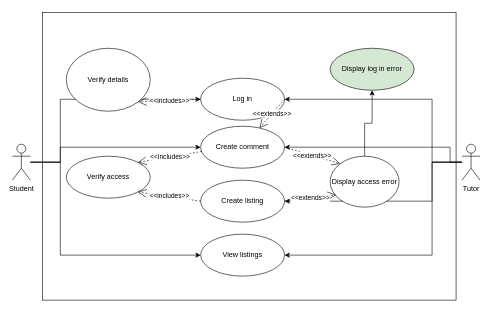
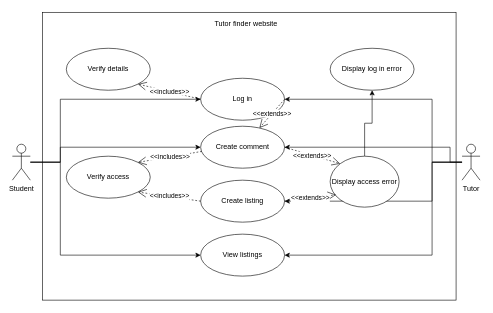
  <mxCell id="0" />
  <mxCell id="1" parent="0" />
  <mxCell id="2" value="" style="html=1;" vertex="1" parent="1"><mxGeometry x="70" y="20" width="690" height="480" as="geometry" /></mxCell>
  <mxCell id="3" style="edgeStyle=orthogonalEdgeStyle;rounded=0;orthogonalLoop=1;jettySize=auto;html=1;entryX=0;entryY=0.5;entryDx=0;entryDy=0;" edge="1" parent="1" source="6" target="12"><mxGeometry relative="1" as="geometry"><Array as="points"><mxPoint x="100" y="270" /><mxPoint x="100" y="165" /></Array></mxGeometry></mxCell>
  <mxCell id="4" style="edgeStyle=orthogonalEdgeStyle;rounded=0;orthogonalLoop=1;jettySize=auto;html=1;entryX=0;entryY=0.5;entryDx=0;entryDy=0;" edge="1" parent="1" source="6" target="14"><mxGeometry relative="1" as="geometry"><Array as="points"><mxPoint x="100" y="270" /><mxPoint x="100" y="245" /></Array></mxGeometry></mxCell>
  <mxCell id="5" style="edgeStyle=orthogonalEdgeStyle;rounded=0;orthogonalLoop=1;jettySize=auto;html=1;entryX=0;entryY=0.5;entryDx=0;entryDy=0;" edge="1" parent="1" source="6" target="27"><mxGeometry relative="1" as="geometry"><Array as="points"><mxPoint x="100" y="270" /><mxPoint x="100" y="425" /></Array></mxGeometry></mxCell>
  <mxCell id="6" value="Student" style="shape=umlActor;verticalLabelPosition=bottom;verticalAlign=top;html=1;" vertex="1" parent="1"><mxGeometry x="20" y="240" width="30" height="60" as="geometry" /></mxCell>
  <mxCell id="7" style="edgeStyle=orthogonalEdgeStyle;rounded=0;orthogonalLoop=1;jettySize=auto;html=1;entryX=1;entryY=0.5;entryDx=0;entryDy=0;" edge="1" parent="1" source="11" target="12"><mxGeometry relative="1" as="geometry"><Array as="points"><mxPoint x="720" y="270" /><mxPoint x="720" y="165" /></Array></mxGeometry></mxCell>
  <mxCell id="8" style="edgeStyle=orthogonalEdgeStyle;rounded=0;orthogonalLoop=1;jettySize=auto;html=1;entryX=1;entryY=0.5;entryDx=0;entryDy=0;" edge="1" parent="1" source="11" target="15"><mxGeometry relative="1" as="geometry"><Array as="points"><mxPoint x="720" y="270" /><mxPoint x="720" y="335" /></Array></mxGeometry></mxCell>
  <mxCell id="9" style="edgeStyle=orthogonalEdgeStyle;rounded=0;orthogonalLoop=1;jettySize=auto;html=1;entryX=1;entryY=0.5;entryDx=0;entryDy=0;" edge="1" parent="1" source="11" target="27"><mxGeometry relative="1" as="geometry"><Array as="points"><mxPoint x="720" y="270" /><mxPoint x="720" y="425" /></Array></mxGeometry></mxCell>
  <mxCell id="10" style="edgeStyle=orthogonalEdgeStyle;rounded=0;orthogonalLoop=1;jettySize=auto;html=1;entryX=1;entryY=0.5;entryDx=0;entryDy=0;" edge="1" parent="1" target="14"><mxGeometry relative="1" as="geometry"><mxPoint x="770" y="270" as="sourcePoint" /><Array as="points"><mxPoint x="750" y="270" /><mxPoint x="750" y="245" /></Array></mxGeometry></mxCell>
  <mxCell id="11" value="Tutor" style="shape=umlActor;verticalLabelPosition=bottom;verticalAlign=top;html=1;" vertex="1" parent="1"><mxGeometry x="770" y="240" width="30" height="60" as="geometry" /></mxCell>
  <mxCell id="12" value="Log in" style="ellipse;whiteSpace=wrap;html=1;" vertex="1" parent="1"><mxGeometry x="334" y="130" width="140" height="70" as="geometry" /></mxCell>
+ <mxCell id="13" value="Tutor finder website" style="text;html=1;strokeColor=none;fillColor=none;align=center;verticalAlign=middle;whiteSpace=wrap;rounded=0;" vertex="1" parent="1"><mxGeometry x="345" y="30" width="130" height="20" as="geometry" /></mxCell>
  <mxCell id="14" value="Create comment" style="ellipse;whiteSpace=wrap;html=1;" vertex="1" parent="1"><mxGeometry x="334" y="210" width="140" height="70" as="geometry" /></mxCell>
  <mxCell id="15" value="Create listing" style="ellipse;whiteSpace=wrap;html=1;" vertex="1" parent="1"><mxGeometry x="334" y="300" width="140" height="70" as="geometry" /></mxCell>
- <mxCell id="16" value="Verify details" style="ellipse;whiteSpace=wrap;html=1;" vertex="1" parent="1"><mxGeometry x="110" y="80" width="140" height="105" as="geometry" /></mxCell>
- <mxCell id="17" value="Display log in error" style="ellipse;whiteSpace=wrap;html=1;fillColor=#d5e8d4;" vertex="1" parent="1"><mxGeometry x="550" y="80" width="140" height="70" as="geometry" /></mxCell>
+ <mxCell id="16" value="Verify details" style="ellipse;whiteSpace=wrap;html=1;" vertex="1" parent="1"><mxGeometry x="110" y="80" width="140" height="70" as="geometry" /></mxCell>
+ <mxCell id="17" value="Display log in error" style="ellipse;whiteSpace=wrap;html=1;" vertex="1" parent="1"><mxGeometry x="550" y="80" width="140" height="70" as="geometry" /></mxCell>
  <mxCell id="18" value="&amp;lt;&amp;lt;includes&amp;gt;&amp;gt;" style="endArrow=open;endSize=12;dashed=1;html=1;exitX=0;exitY=0.5;exitDx=0;exitDy=0;entryX=1;entryY=1;entryDx=0;entryDy=0;" edge="1" parent="1" source="12" target="16"><mxGeometry width="160" relative="1" as="geometry"><mxPoint x="280" y="110" as="sourcePoint" /><mxPoint x="440" y="110" as="targetPoint" /></mxGeometry></mxCell>
  <mxCell id="19" value="&amp;lt;&amp;lt;extends&amp;gt;&amp;gt;" style="endArrow=open;endSize=12;dashed=1;html=1;exitX=1;exitY=0.5;exitDx=0;exitDy=0;" edge="1" parent="1" source="12" target="14"><mxGeometry width="160" relative="1" as="geometry"><mxPoint x="282.02" y="120.02" as="sourcePoint" /><mxPoint x="380" y="105" as="targetPoint" /></mxGeometry></mxCell>
  <mxCell id="20" value="" style="edgeStyle=orthogonalEdgeStyle;rounded=0;orthogonalLoop=1;jettySize=auto;html=1;" edge="1" parent="1" source="21" target="17"><mxGeometry relative="1" as="geometry" /></mxCell>
  <mxCell id="21" value="Display access error" style="ellipse;whiteSpace=wrap;html=1;" vertex="1" parent="1"><mxGeometry x="550" y="260" width="115" height="85" as="geometry" /></mxCell>
  <mxCell id="22" value="Verify access" style="ellipse;whiteSpace=wrap;html=1;" vertex="1" parent="1"><mxGeometry x="110" y="260" width="140" height="70" as="geometry" /></mxCell>
  <mxCell id="23" value="&amp;lt;&amp;lt;includes&amp;gt;&amp;gt;" style="endArrow=open;endSize=12;dashed=1;html=1;exitX=0.014;exitY=0.6;exitDx=0;exitDy=0;exitPerimeter=0;entryX=1;entryY=0;entryDx=0;entryDy=0;" edge="1" parent="1" source="14" target="22"><mxGeometry width="160" relative="1" as="geometry"><mxPoint x="352.96" y="153.02" as="sourcePoint" /><mxPoint x="229.497" y="129.749" as="targetPoint" /></mxGeometry></mxCell>
  <mxCell id="24" value="&amp;lt;&amp;lt;includes&amp;gt;&amp;gt;" style="endArrow=open;endSize=12;dashed=1;html=1;exitX=0;exitY=0.5;exitDx=0;exitDy=0;entryX=1;entryY=1;entryDx=0;entryDy=0;" edge="1" parent="1" source="15" target="22"><mxGeometry width="160" relative="1" as="geometry"><mxPoint x="362.96" y="163.02" as="sourcePoint" /><mxPoint x="239.497" y="139.749" as="targetPoint" /></mxGeometry></mxCell>
  <mxCell id="25" value="&amp;lt;&amp;lt;extends&amp;gt;&amp;gt;" style="endArrow=open;endSize=12;dashed=1;html=1;entryX=0;entryY=0;entryDx=0;entryDy=0;exitX=1;exitY=0.5;exitDx=0;exitDy=0;" edge="1" parent="1" source="14" target="21"><mxGeometry width="160" relative="1" as="geometry"><mxPoint x="463.497" y="150.251" as="sourcePoint" /><mxPoint x="540" y="115" as="targetPoint" /></mxGeometry></mxCell>
  <mxCell id="26" value="&amp;lt;&amp;lt;extends&amp;gt;&amp;gt;" style="endArrow=open;endSize=12;dashed=1;html=1;entryX=0.086;entryY=0.757;entryDx=0;entryDy=0;exitX=1;exitY=0.5;exitDx=0;exitDy=0;entryPerimeter=0;" edge="1" parent="1" source="15" target="21"><mxGeometry width="160" relative="1" as="geometry"><mxPoint x="473.497" y="160.251" as="sourcePoint" /><mxPoint x="550" y="125" as="targetPoint" /></mxGeometry></mxCell>
  <mxCell id="27" value="View listings" style="ellipse;whiteSpace=wrap;html=1;" vertex="1" parent="1"><mxGeometry x="334" y="390" width="140" height="70" as="geometry" /></mxCell>
